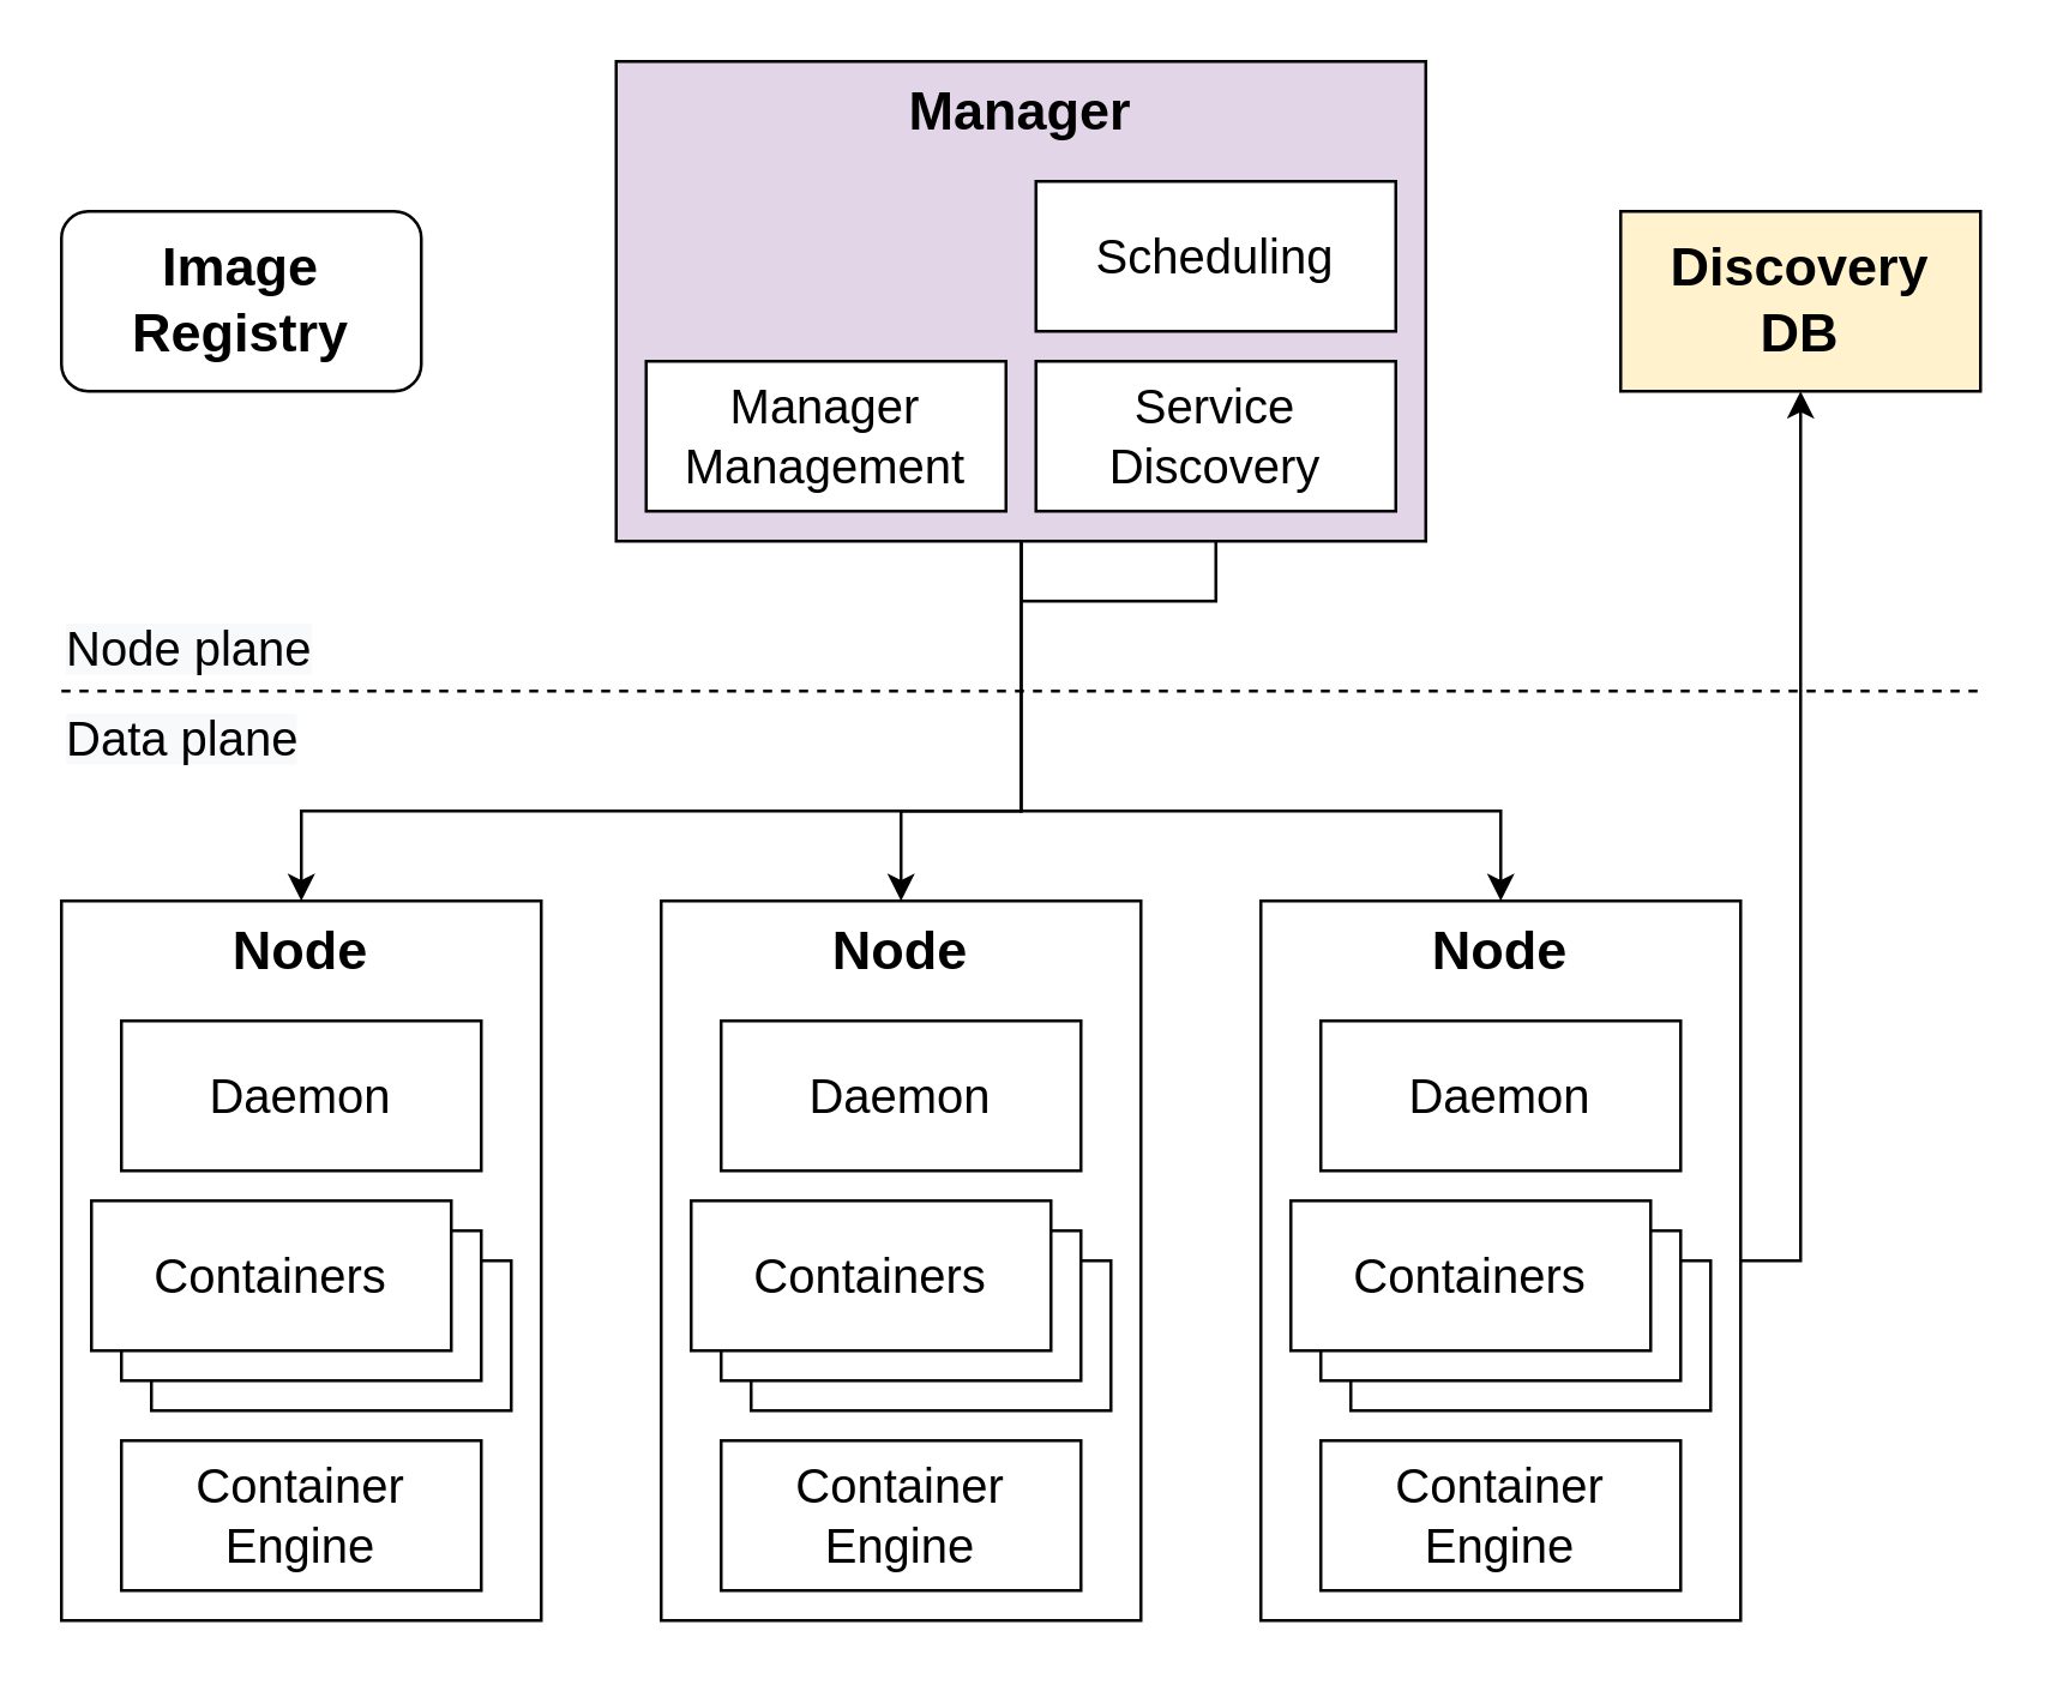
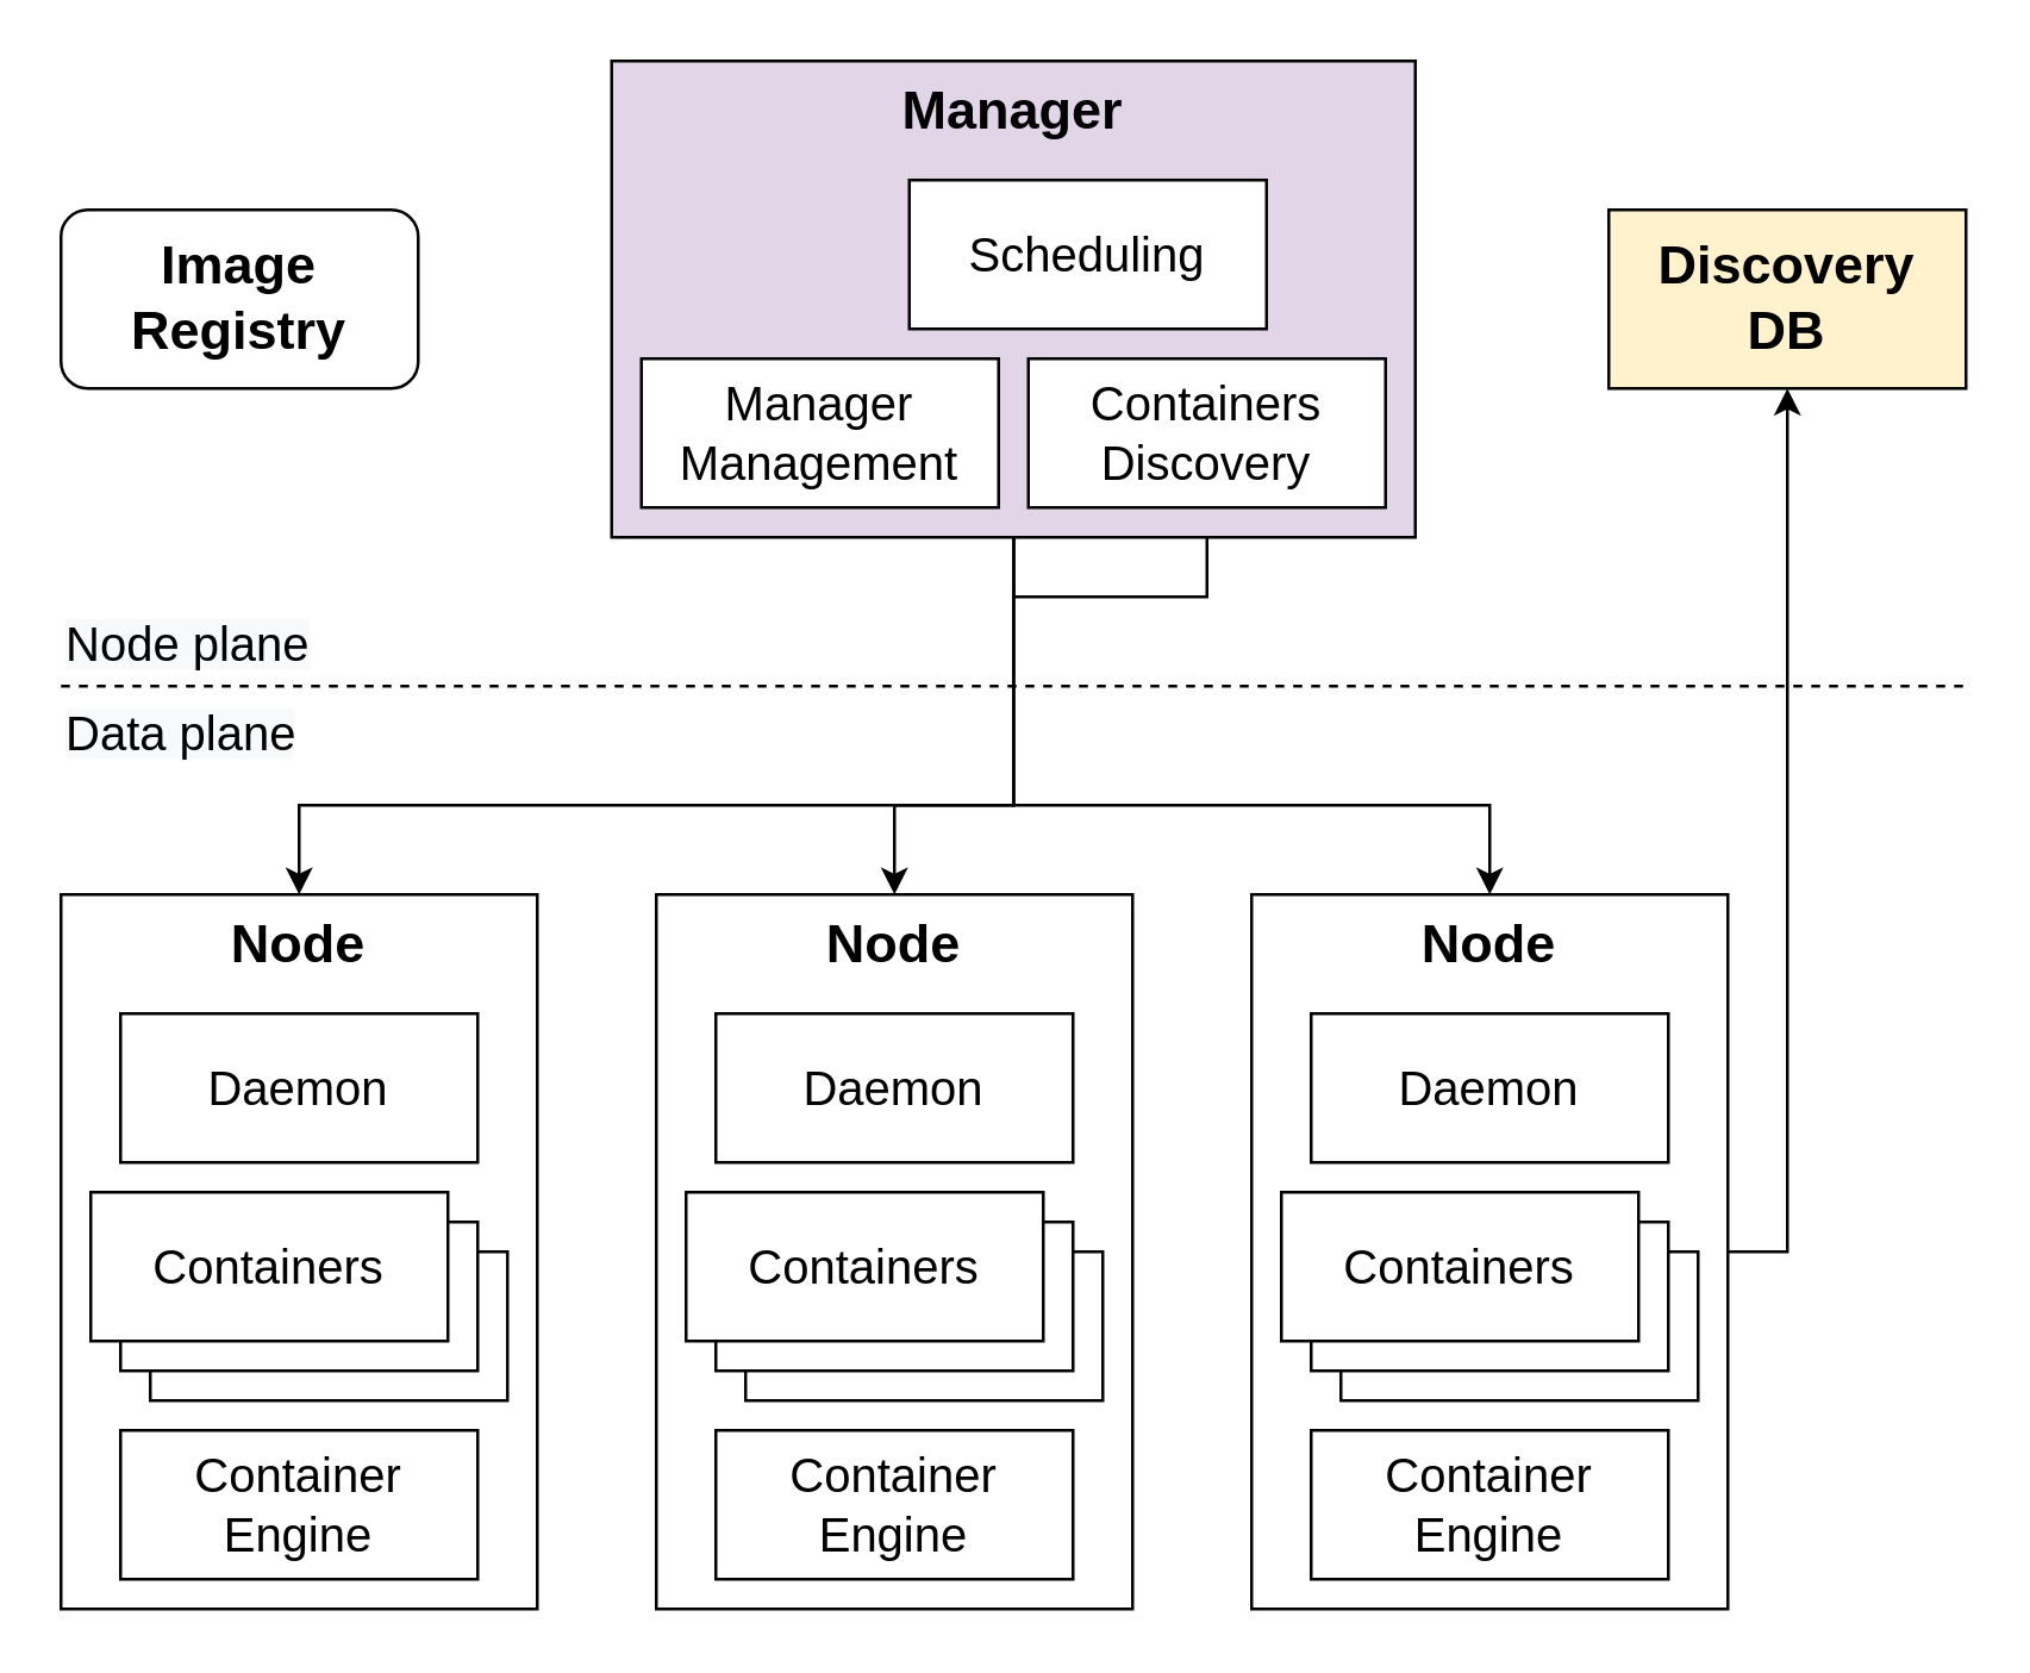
  <mxCell id="0" />
  <mxCell id="1" parent="0" />
  <mxCell id="2" value="" style="edgeStyle=orthogonalEdgeStyle;rounded=0;orthogonalLoop=1;jettySize=auto;html=1;" parent="1" source="36" target="38" edge="1"><mxGeometry relative="1" as="geometry" /></mxCell>
  <mxCell id="3" value="" style="edgeStyle=orthogonalEdgeStyle;rounded=0;orthogonalLoop=1;jettySize=auto;html=1;entryX=0.5;entryY=0;entryDx=0;entryDy=0;" parent="1" source="36" target="21" edge="1"><mxGeometry relative="1" as="geometry"><mxPoint x="300" y="300" as="targetPoint" /><Array as="points"><mxPoint x="340" y="270" /><mxPoint x="300" y="270" /></Array></mxGeometry></mxCell>
  <mxCell id="4" value="" style="group" parent="1" vertex="1" connectable="0"><mxGeometry x="420" y="300" width="160" height="240" as="geometry" /></mxCell>
  <mxCell id="5" value="&lt;font style=&quot;font-size: 18px&quot;&gt;&lt;b&gt;Node&lt;/b&gt;&lt;/font&gt;" style="rounded=0;whiteSpace=wrap;html=1;verticalAlign=top;" parent="4" vertex="1"><mxGeometry width="160" height="240" as="geometry" /></mxCell>
  <mxCell id="6" value="&lt;font style=&quot;font-size: 16px&quot;&gt;Containers&lt;/font&gt;" style="rounded=0;whiteSpace=wrap;html=1;" parent="4" vertex="1"><mxGeometry x="30" y="120" width="120" height="50" as="geometry" /></mxCell>
  <mxCell id="7" value="&lt;font style=&quot;font-size: 16px&quot;&gt;Containers&lt;/font&gt;" style="rounded=0;whiteSpace=wrap;html=1;" parent="4" vertex="1"><mxGeometry x="20" y="110" width="120" height="50" as="geometry" /></mxCell>
  <mxCell id="8" value="&lt;font style=&quot;font-size: 16px&quot;&gt;Containers&lt;/font&gt;" style="rounded=0;whiteSpace=wrap;html=1;" parent="4" vertex="1"><mxGeometry x="10" y="100" width="120" height="50" as="geometry" /></mxCell>
  <mxCell id="9" value="&lt;font style=&quot;font-size: 16px&quot;&gt;Daemon&lt;/font&gt;" style="rounded=0;whiteSpace=wrap;html=1;" parent="4" vertex="1"><mxGeometry x="20" y="40" width="120" height="50" as="geometry" /></mxCell>
  <mxCell id="10" style="edgeStyle=orthogonalEdgeStyle;rounded=0;orthogonalLoop=1;jettySize=auto;html=1;exitX=0.5;exitY=1;exitDx=0;exitDy=0;" parent="4" edge="1"><mxGeometry relative="1" as="geometry"><mxPoint x="80" y="180" as="sourcePoint" /><mxPoint x="80" y="180" as="targetPoint" /></mxGeometry></mxCell>
  <mxCell id="11" value="&lt;font style=&quot;font-size: 16px&quot;&gt;Container Engine&lt;/font&gt;" style="rounded=0;whiteSpace=wrap;html=1;" parent="4" vertex="1"><mxGeometry x="20" y="180" width="120" height="50" as="geometry" /></mxCell>
  <mxCell id="12" value="" style="edgeStyle=orthogonalEdgeStyle;rounded=0;orthogonalLoop=1;jettySize=auto;html=1;entryX=0.5;entryY=0;entryDx=0;entryDy=0;exitX=0.5;exitY=1;exitDx=0;exitDy=0;" parent="1" source="36" target="29" edge="1"><mxGeometry relative="1" as="geometry"><mxPoint x="310" y="225" as="sourcePoint" /><mxPoint x="100" y="300" as="targetPoint" /><Array as="points"><mxPoint x="340" y="270" /><mxPoint x="100" y="270" /></Array></mxGeometry></mxCell>
  <mxCell id="13" value="" style="edgeStyle=orthogonalEdgeStyle;rounded=0;orthogonalLoop=1;jettySize=auto;html=1;exitX=0.5;exitY=1;exitDx=0;exitDy=0;entryX=0.5;entryY=0;entryDx=0;entryDy=0;" parent="1" source="36" target="5" edge="1"><mxGeometry relative="1" as="geometry"><mxPoint x="310" y="225" as="sourcePoint" /><mxPoint x="500" y="300" as="targetPoint" /><Array as="points"><mxPoint x="340" y="270" /><mxPoint x="500" y="270" /></Array></mxGeometry></mxCell>
  <mxCell id="14" value="&lt;font style=&quot;font-size: 18px&quot;&gt;&lt;b&gt;Image Registry&lt;/b&gt;&lt;/font&gt;" style="whiteSpace=wrap;html=1;verticalAlign=middle;rounded=1;" parent="1" vertex="1"><mxGeometry x="20" y="70" width="120" height="60" as="geometry" /></mxCell>
  <mxCell id="15" value="&lt;font style=&quot;font-size: 18px&quot;&gt;&lt;b&gt;Discovery DB&lt;/b&gt;&lt;/font&gt;" style="rounded=0;whiteSpace=wrap;html=1;verticalAlign=middle;spacingLeft=0;spacingBottom=0;spacing=3;fillColor=#fff2cc;" parent="1" vertex="1"><mxGeometry x="540" y="70" width="120" height="60" as="geometry" /></mxCell>
  <mxCell id="16" value="" style="edgeStyle=orthogonalEdgeStyle;rounded=0;orthogonalLoop=1;jettySize=auto;html=1;entryX=0.5;entryY=1;entryDx=0;entryDy=0;exitX=1;exitY=0.5;exitDx=0;exitDy=0;" parent="1" source="5" target="15" edge="1"><mxGeometry relative="1" as="geometry"><mxPoint x="310" y="225" as="sourcePoint" /><mxPoint x="510" y="305" as="targetPoint" /></mxGeometry></mxCell>
  <mxCell id="17" value="" style="endArrow=none;dashed=1;html=1;" parent="1" edge="1"><mxGeometry width="50" height="50" relative="1" as="geometry"><mxPoint x="20" y="230" as="sourcePoint" /><mxPoint x="660" y="230" as="targetPoint" /></mxGeometry></mxCell>
  <mxCell id="18" value="&lt;span style=&quot;color: rgb(0 , 0 , 0) ; font-family: &amp;#34;helvetica&amp;#34; ; font-size: 16px ; font-style: normal ; font-weight: 400 ; letter-spacing: normal ; text-align: center ; text-indent: 0px ; text-transform: none ; word-spacing: 0px ; background-color: rgb(248 , 249 , 250) ; display: inline ; float: none&quot;&gt;Node plane&lt;/span&gt;" style="text;whiteSpace=wrap;html=1;" parent="1" vertex="1"><mxGeometry x="20" y="200" width="120" height="30" as="geometry" /></mxCell>
  <mxCell id="19" value="&lt;span style=&quot;color: rgb(0 , 0 , 0) ; font-family: &amp;#34;helvetica&amp;#34; ; font-size: 16px ; font-style: normal ; font-weight: 400 ; letter-spacing: normal ; text-align: center ; text-indent: 0px ; text-transform: none ; word-spacing: 0px ; background-color: rgb(248 , 249 , 250) ; display: inline ; float: none&quot;&gt;Data plane&lt;/span&gt;" style="text;whiteSpace=wrap;html=1;" parent="1" vertex="1"><mxGeometry x="20" y="230" width="120" height="30" as="geometry" /></mxCell>
  <mxCell id="20" value="" style="group" parent="1" vertex="1" connectable="0"><mxGeometry x="220" y="300" width="160" height="240" as="geometry" /></mxCell>
  <mxCell id="21" value="&lt;font style=&quot;font-size: 18px&quot;&gt;&lt;b&gt;Node&lt;/b&gt;&lt;/font&gt;" style="rounded=0;whiteSpace=wrap;html=1;verticalAlign=top;" parent="20" vertex="1"><mxGeometry width="160" height="240" as="geometry" /></mxCell>
  <mxCell id="22" value="&lt;font style=&quot;font-size: 16px&quot;&gt;Containers&lt;/font&gt;" style="rounded=0;whiteSpace=wrap;html=1;" parent="20" vertex="1"><mxGeometry x="30" y="120" width="120" height="50" as="geometry" /></mxCell>
  <mxCell id="23" value="&lt;font style=&quot;font-size: 16px&quot;&gt;Containers&lt;/font&gt;" style="rounded=0;whiteSpace=wrap;html=1;" parent="20" vertex="1"><mxGeometry x="20" y="110" width="120" height="50" as="geometry" /></mxCell>
  <mxCell id="24" value="&lt;font style=&quot;font-size: 16px&quot;&gt;Containers&lt;/font&gt;" style="rounded=0;whiteSpace=wrap;html=1;" parent="20" vertex="1"><mxGeometry x="10" y="100" width="120" height="50" as="geometry" /></mxCell>
  <mxCell id="25" value="&lt;font style=&quot;font-size: 16px&quot;&gt;Daemon&lt;/font&gt;" style="rounded=0;whiteSpace=wrap;html=1;" parent="20" vertex="1"><mxGeometry x="20" y="40" width="120" height="50" as="geometry" /></mxCell>
  <mxCell id="26" style="edgeStyle=orthogonalEdgeStyle;rounded=0;orthogonalLoop=1;jettySize=auto;html=1;exitX=0.5;exitY=1;exitDx=0;exitDy=0;" parent="20" edge="1"><mxGeometry relative="1" as="geometry"><mxPoint x="80" y="180" as="sourcePoint" /><mxPoint x="80" y="180" as="targetPoint" /></mxGeometry></mxCell>
  <mxCell id="27" value="&lt;font style=&quot;font-size: 16px&quot;&gt;Container Engine&lt;/font&gt;" style="rounded=0;whiteSpace=wrap;html=1;" parent="20" vertex="1"><mxGeometry x="20" y="180" width="120" height="50" as="geometry" /></mxCell>
  <mxCell id="28" value="" style="group" parent="1" vertex="1" connectable="0"><mxGeometry x="20" y="300" width="160" height="240" as="geometry" /></mxCell>
  <mxCell id="29" value="&lt;font style=&quot;font-size: 18px&quot;&gt;&lt;b&gt;Node&lt;/b&gt;&lt;/font&gt;" style="rounded=0;whiteSpace=wrap;html=1;verticalAlign=top;" parent="28" vertex="1"><mxGeometry width="160" height="240" as="geometry" /></mxCell>
  <mxCell id="30" value="&lt;font style=&quot;font-size: 16px&quot;&gt;Containers&lt;/font&gt;" style="rounded=0;whiteSpace=wrap;html=1;" parent="28" vertex="1"><mxGeometry x="30" y="120" width="120" height="50" as="geometry" /></mxCell>
  <mxCell id="31" value="&lt;font style=&quot;font-size: 16px&quot;&gt;Containers&lt;/font&gt;" style="rounded=0;whiteSpace=wrap;html=1;" parent="28" vertex="1"><mxGeometry x="20" y="110" width="120" height="50" as="geometry" /></mxCell>
  <mxCell id="32" value="&lt;font style=&quot;font-size: 16px&quot;&gt;Containers&lt;/font&gt;" style="rounded=0;whiteSpace=wrap;html=1;" parent="28" vertex="1"><mxGeometry x="10" y="100" width="120" height="50" as="geometry" /></mxCell>
  <mxCell id="33" value="&lt;font style=&quot;font-size: 16px&quot;&gt;Daemon&lt;/font&gt;" style="rounded=0;whiteSpace=wrap;html=1;" parent="28" vertex="1"><mxGeometry x="20" y="40" width="120" height="50" as="geometry" /></mxCell>
  <mxCell id="34" style="edgeStyle=orthogonalEdgeStyle;rounded=0;orthogonalLoop=1;jettySize=auto;html=1;exitX=0.5;exitY=1;exitDx=0;exitDy=0;" parent="28" edge="1"><mxGeometry relative="1" as="geometry"><mxPoint x="80" y="180" as="sourcePoint" /><mxPoint x="80" y="180" as="targetPoint" /></mxGeometry></mxCell>
  <mxCell id="35" value="&lt;font style=&quot;font-size: 16px&quot;&gt;Container Engine&lt;/font&gt;" style="rounded=0;whiteSpace=wrap;html=1;" parent="28" vertex="1"><mxGeometry x="20" y="180" width="120" height="50" as="geometry" /></mxCell>
  <mxCell id="36" value="&lt;font style=&quot;font-size: 18px&quot;&gt;&lt;b&gt;Manager&lt;/b&gt;&lt;/font&gt;" style="rounded=0;whiteSpace=wrap;html=1;verticalAlign=top;fillColor=#e1d5e7;" parent="1" vertex="1"><mxGeometry x="205" y="20" width="270" height="160" as="geometry" /></mxCell>
- <mxCell id="37" value="&lt;span style=&quot;font-family: &amp;#34;helvetica&amp;#34; ; font-size: 16px&quot;&gt;Scheduling&lt;/span&gt;" style="rounded=0;whiteSpace=wrap;html=1;" parent="1" vertex="1"><mxGeometry x="345" y="60" width="120" height="50" as="geometry" /></mxCell>
- <mxCell id="38" value="&lt;span style=&quot;font-size: 16px&quot;&gt;Service Discovery&lt;/span&gt;" style="rounded=0;whiteSpace=wrap;html=1;spacingLeft=0;spacingBottom=0;spacingRight=0;spacing=3;" parent="1" vertex="1"><mxGeometry x="345" y="120" width="120" height="50" as="geometry" /></mxCell>
+ <mxCell id="37" value="&lt;span style=&quot;font-family: &amp;#34;helvetica&amp;#34; ; font-size: 16px&quot;&gt;Scheduling&lt;/span&gt;" style="rounded=0;whiteSpace=wrap;html=1;" parent="1" vertex="1"><mxGeometry x="305" y="60" width="120" height="50" as="geometry" /></mxCell>
+ <mxCell id="38" value="&lt;span style=&quot;font-size: 16px&quot;&gt;Containers Discovery&lt;/span&gt;" style="rounded=0;whiteSpace=wrap;html=1;spacingLeft=0;spacingBottom=0;spacingRight=0;spacing=3;" parent="1" vertex="1"><mxGeometry x="345" y="120" width="120" height="50" as="geometry" /></mxCell>
  <mxCell id="39" value="&lt;span style=&quot;font-size: 16px&quot;&gt;Manager Management&lt;/span&gt;" style="rounded=0;whiteSpace=wrap;html=1;spacingLeft=0;spacingBottom=0;spacingRight=0;spacing=3;" parent="1" vertex="1"><mxGeometry x="215" y="120" width="120" height="50" as="geometry" /></mxCell>
